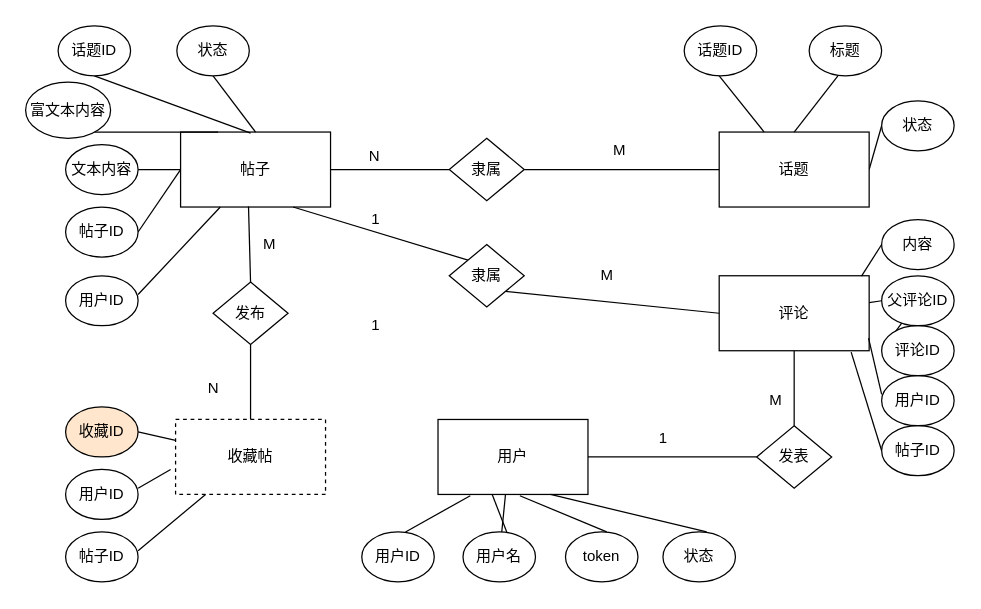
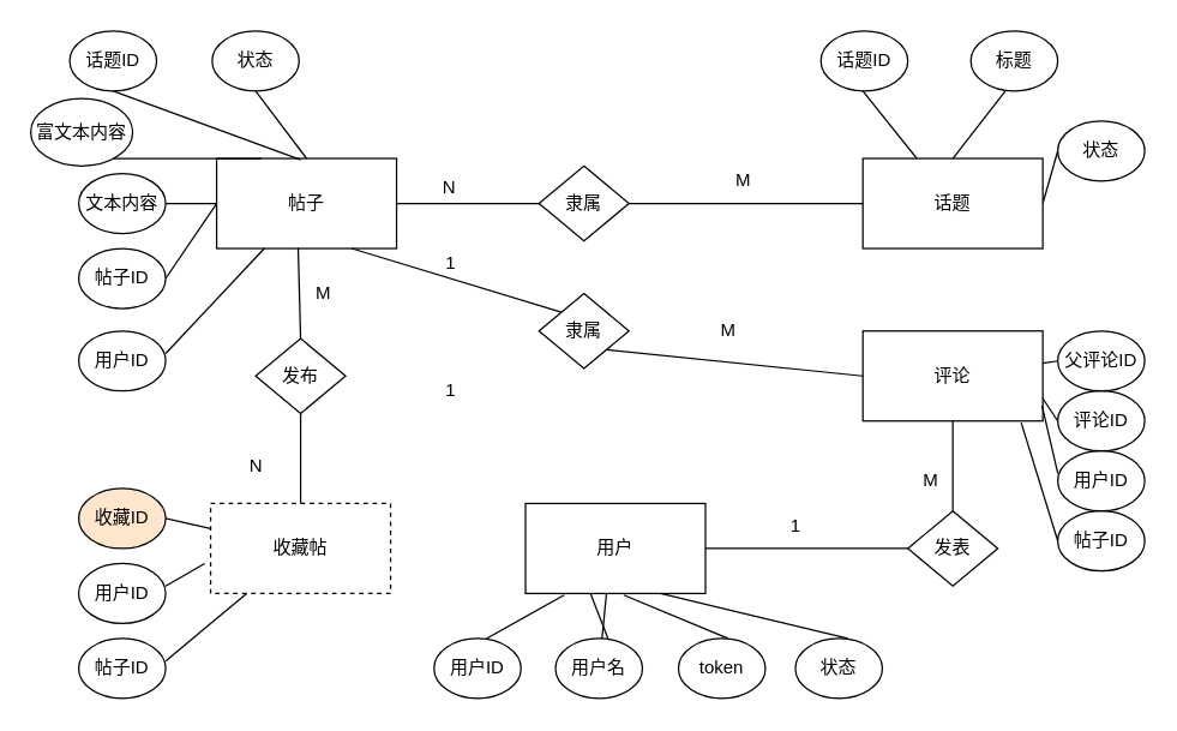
  <mxCell id="0" />
  <mxCell id="1" parent="0" />
  <mxCell id="2" style="rounded=0;orthogonalLoop=1;jettySize=auto;html=1;exitX=0.5;exitY=0;exitDx=0;exitDy=0;endArrow=none;endFill=0;" parent="1" source="4" target="56" edge="1"><mxGeometry relative="1" as="geometry" /></mxCell>
  <mxCell id="3" style="edgeStyle=none;rounded=0;orthogonalLoop=1;jettySize=auto;html=1;exitX=1;exitY=0.5;exitDx=0;exitDy=0;entryX=0;entryY=0.5;entryDx=0;entryDy=0;endArrow=none;endFill=0;" parent="1" source="4" target="20" edge="1"><mxGeometry relative="1" as="geometry" /></mxCell>
  <mxCell id="4" value="用户" style="rounded=0;whiteSpace=wrap;html=1;" parent="1" vertex="1"><mxGeometry x="350" y="335" width="120" height="60" as="geometry" /></mxCell>
  <mxCell id="5" style="edgeStyle=none;rounded=0;orthogonalLoop=1;jettySize=auto;html=1;exitX=1;exitY=0.5;exitDx=0;exitDy=0;entryX=0;entryY=0.5;entryDx=0;entryDy=0;endArrow=none;endFill=0;" parent="1" source="6" target="16" edge="1"><mxGeometry relative="1" as="geometry" /></mxCell>
  <mxCell id="6" value="帖子" style="rounded=0;whiteSpace=wrap;html=1;" parent="1" vertex="1"><mxGeometry x="144" y="105" width="120" height="60" as="geometry" /></mxCell>
  <mxCell id="7" value="收藏帖" style="rounded=0;whiteSpace=wrap;html=1;dashed=1;" parent="1" vertex="1"><mxGeometry x="140" y="335" width="120" height="60" as="geometry" /></mxCell>
  <mxCell id="8" style="edgeStyle=none;rounded=0;orthogonalLoop=1;jettySize=auto;html=1;exitX=1;exitY=0.5;exitDx=0;exitDy=0;entryX=0;entryY=0.5;entryDx=0;entryDy=0;endArrow=none;endFill=0;" parent="1" source="9" edge="1"><mxGeometry relative="1" as="geometry"><mxPoint x="705" y="100" as="targetPoint" /></mxGeometry></mxCell>
  <mxCell id="9" value="话题" style="rounded=0;whiteSpace=wrap;html=1;" parent="1" vertex="1"><mxGeometry x="575" y="105" width="120" height="60" as="geometry" /></mxCell>
  <mxCell id="10" style="edgeStyle=none;rounded=0;orthogonalLoop=1;jettySize=auto;html=1;exitX=0.5;exitY=0;exitDx=0;exitDy=0;entryX=0.453;entryY=0.994;entryDx=0;entryDy=0;entryPerimeter=0;endArrow=none;endFill=0;" parent="1" source="12" target="6" edge="1"><mxGeometry relative="1" as="geometry" /></mxCell>
  <mxCell id="11" style="edgeStyle=none;rounded=0;orthogonalLoop=1;jettySize=auto;html=1;exitX=0.5;exitY=1;exitDx=0;exitDy=0;endArrow=none;endFill=0;" parent="1" source="12" target="7" edge="1"><mxGeometry relative="1" as="geometry" /></mxCell>
  <mxCell id="12" value="发布" style="rhombus;whiteSpace=wrap;html=1;" parent="1" vertex="1"><mxGeometry x="170" y="225" width="60" height="50" as="geometry" /></mxCell>
  <mxCell id="13" value="1" style="text;html=1;align=center;verticalAlign=middle;resizable=0;points=[];autosize=1;strokeColor=none;fillColor=none;" parent="1" vertex="1"><mxGeometry x="290" y="250" width="20" height="20" as="geometry" /></mxCell>
  <mxCell id="14" value="M" style="text;html=1;align=center;verticalAlign=middle;resizable=0;points=[];autosize=1;strokeColor=none;fillColor=none;" parent="1" vertex="1"><mxGeometry x="200" y="185" width="30" height="20" as="geometry" /></mxCell>
  <mxCell id="15" style="edgeStyle=none;rounded=0;orthogonalLoop=1;jettySize=auto;html=1;exitX=1;exitY=0.5;exitDx=0;exitDy=0;entryX=0;entryY=0.5;entryDx=0;entryDy=0;endArrow=none;endFill=0;" parent="1" source="16" target="9" edge="1"><mxGeometry relative="1" as="geometry" /></mxCell>
  <mxCell id="16" value="隶属" style="rhombus;whiteSpace=wrap;html=1;" parent="1" vertex="1"><mxGeometry x="359" y="110" width="60" height="50" as="geometry" /></mxCell>
  <mxCell id="17" value="N" style="text;html=1;align=center;verticalAlign=middle;resizable=0;points=[];autosize=1;strokeColor=none;fillColor=none;" parent="1" vertex="1"><mxGeometry x="289" y="115" width="20" height="20" as="geometry" /></mxCell>
  <mxCell id="18" value="M" style="text;html=1;align=center;verticalAlign=middle;resizable=0;points=[];autosize=1;strokeColor=none;fillColor=none;" parent="1" vertex="1"><mxGeometry x="480" y="110" width="30" height="20" as="geometry" /></mxCell>
  <mxCell id="19" value="" style="edgeStyle=none;rounded=0;orthogonalLoop=1;jettySize=auto;html=1;endArrow=none;endFill=0;" parent="1" source="20" target="21" edge="1"><mxGeometry relative="1" as="geometry" /></mxCell>
  <mxCell id="20" value="发表" style="rhombus;whiteSpace=wrap;html=1;" parent="1" vertex="1"><mxGeometry x="605" y="340" width="60" height="50" as="geometry" /></mxCell>
  <mxCell id="21" value="评论" style="rounded=0;whiteSpace=wrap;html=1;" parent="1" vertex="1"><mxGeometry x="575" y="220" width="120" height="60" as="geometry" /></mxCell>
  <mxCell id="22" value="M" style="text;html=1;align=center;verticalAlign=middle;resizable=0;points=[];autosize=1;strokeColor=none;fillColor=none;" parent="1" vertex="1"><mxGeometry x="605" y="310" width="30" height="20" as="geometry" /></mxCell>
  <mxCell id="23" style="edgeStyle=none;rounded=0;orthogonalLoop=1;jettySize=auto;html=1;exitX=1;exitY=1;exitDx=0;exitDy=0;entryX=0;entryY=0.5;entryDx=0;entryDy=0;endArrow=none;endFill=0;" parent="1" source="25" target="21" edge="1"><mxGeometry relative="1" as="geometry" /></mxCell>
  <mxCell id="24" style="edgeStyle=none;rounded=0;orthogonalLoop=1;jettySize=auto;html=1;exitX=0;exitY=0;exitDx=0;exitDy=0;entryX=0.75;entryY=1;entryDx=0;entryDy=0;endArrow=none;endFill=0;" parent="1" source="25" target="6" edge="1"><mxGeometry relative="1" as="geometry" /></mxCell>
  <mxCell id="25" value="隶属" style="rhombus;whiteSpace=wrap;html=1;" parent="1" vertex="1"><mxGeometry x="359" y="195" width="60" height="50" as="geometry" /></mxCell>
  <mxCell id="26" value="1" style="text;html=1;align=center;verticalAlign=middle;resizable=0;points=[];autosize=1;strokeColor=none;fillColor=none;" parent="1" vertex="1"><mxGeometry x="290" y="165" width="20" height="20" as="geometry" /></mxCell>
  <mxCell id="27" value="M" style="text;html=1;align=center;verticalAlign=middle;resizable=0;points=[];autosize=1;strokeColor=none;fillColor=none;" parent="1" vertex="1"><mxGeometry x="470" y="210" width="30" height="20" as="geometry" /></mxCell>
  <mxCell id="28" style="edgeStyle=none;rounded=0;orthogonalLoop=1;jettySize=auto;html=1;exitX=0.5;exitY=0;exitDx=0;exitDy=0;entryX=0.215;entryY=1.017;entryDx=0;entryDy=0;entryPerimeter=0;endArrow=none;endFill=0;" parent="1" target="4" edge="1"><mxGeometry relative="1" as="geometry"><mxPoint x="324" y="425" as="sourcePoint" /></mxGeometry></mxCell>
  <mxCell id="29" style="edgeStyle=none;rounded=0;orthogonalLoop=1;jettySize=auto;html=1;exitX=0.5;exitY=0;exitDx=0;exitDy=0;entryX=0.362;entryY=1.005;entryDx=0;entryDy=0;entryPerimeter=0;endArrow=none;endFill=0;" parent="1" target="4" edge="1"><mxGeometry relative="1" as="geometry"><mxPoint x="405" y="425" as="sourcePoint" /></mxGeometry></mxCell>
  <mxCell id="30" style="edgeStyle=none;rounded=0;orthogonalLoop=1;jettySize=auto;html=1;exitX=0.5;exitY=0;exitDx=0;exitDy=0;entryX=0.546;entryY=1.017;entryDx=0;entryDy=0;entryPerimeter=0;endArrow=none;endFill=0;" parent="1" target="4" edge="1"><mxGeometry relative="1" as="geometry"><mxPoint x="485" y="425" as="sourcePoint" /></mxGeometry></mxCell>
  <mxCell id="31" style="edgeStyle=none;rounded=0;orthogonalLoop=1;jettySize=auto;html=1;exitX=0.5;exitY=0;exitDx=0;exitDy=0;entryX=0.75;entryY=1;entryDx=0;entryDy=0;endArrow=none;endFill=0;" parent="1" target="4" edge="1"><mxGeometry relative="1" as="geometry"><mxPoint x="565" y="425" as="sourcePoint" /></mxGeometry></mxCell>
  <mxCell id="32" style="edgeStyle=none;rounded=0;orthogonalLoop=1;jettySize=auto;html=1;exitX=1;exitY=0.5;exitDx=0;exitDy=0;endArrow=none;endFill=0;" parent="1" target="7" edge="1"><mxGeometry relative="1" as="geometry"><mxPoint x="110" y="440" as="sourcePoint" /></mxGeometry></mxCell>
  <mxCell id="33" style="edgeStyle=none;rounded=0;orthogonalLoop=1;jettySize=auto;html=1;exitX=1;exitY=0.5;exitDx=0;exitDy=0;entryX=-0.033;entryY=0.667;entryDx=0;entryDy=0;entryPerimeter=0;endArrow=none;endFill=0;" parent="1" target="7" edge="1"><mxGeometry relative="1" as="geometry"><mxPoint x="110" y="390" as="sourcePoint" /></mxGeometry></mxCell>
  <mxCell id="34" style="edgeStyle=none;rounded=0;orthogonalLoop=1;jettySize=auto;html=1;exitX=1;exitY=0.5;exitDx=0;exitDy=0;endArrow=none;endFill=0;" parent="1" target="7" edge="1"><mxGeometry relative="1" as="geometry"><mxPoint x="110" y="345" as="sourcePoint" /></mxGeometry></mxCell>
  <mxCell id="35" style="edgeStyle=none;rounded=0;orthogonalLoop=1;jettySize=auto;html=1;exitX=1;exitY=0.5;exitDx=0;exitDy=0;endArrow=none;endFill=0;" parent="1" target="6" edge="1"><mxGeometry relative="1" as="geometry"><mxPoint x="110" y="235" as="sourcePoint" /></mxGeometry></mxCell>
  <mxCell id="36" style="edgeStyle=none;rounded=0;orthogonalLoop=1;jettySize=auto;html=1;exitX=1;exitY=0.5;exitDx=0;exitDy=0;entryX=0;entryY=0.5;entryDx=0;entryDy=0;endArrow=none;endFill=0;" parent="1" target="6" edge="1"><mxGeometry relative="1" as="geometry"><mxPoint x="110" y="185" as="sourcePoint" /></mxGeometry></mxCell>
  <mxCell id="37" style="edgeStyle=none;rounded=0;orthogonalLoop=1;jettySize=auto;html=1;exitX=1;exitY=0.5;exitDx=0;exitDy=0;endArrow=none;endFill=0;" parent="1" target="6" edge="1"><mxGeometry relative="1" as="geometry"><mxPoint x="110" y="135" as="sourcePoint" /></mxGeometry></mxCell>
  <mxCell id="38" style="edgeStyle=none;rounded=0;orthogonalLoop=1;jettySize=auto;html=1;exitX=0.5;exitY=1;exitDx=0;exitDy=0;entryX=0.25;entryY=0;entryDx=0;entryDy=0;endArrow=none;endFill=0;" parent="1" target="6" edge="1"><mxGeometry relative="1" as="geometry"><mxPoint x="75" y="105" as="sourcePoint" /></mxGeometry></mxCell>
  <mxCell id="39" style="edgeStyle=none;rounded=0;orthogonalLoop=1;jettySize=auto;html=1;exitX=0.5;exitY=1;exitDx=0;exitDy=0;entryX=0.467;entryY=0.015;entryDx=0;entryDy=0;entryPerimeter=0;endArrow=none;endFill=0;" parent="1" target="6" edge="1"><mxGeometry relative="1" as="geometry"><mxPoint x="75" y="60" as="sourcePoint" /></mxGeometry></mxCell>
  <mxCell id="40" style="edgeStyle=none;rounded=0;orthogonalLoop=1;jettySize=auto;html=1;exitX=0.5;exitY=1;exitDx=0;exitDy=0;entryX=0.5;entryY=0;entryDx=0;entryDy=0;endArrow=none;endFill=0;" parent="1" target="6" edge="1"><mxGeometry relative="1" as="geometry"><mxPoint x="170" y="60" as="sourcePoint" /></mxGeometry></mxCell>
  <mxCell id="41" style="edgeStyle=none;rounded=0;orthogonalLoop=1;jettySize=auto;html=1;exitX=0.5;exitY=1;exitDx=0;exitDy=0;entryX=0.5;entryY=0;entryDx=0;entryDy=0;endArrow=none;endFill=0;" parent="1" target="9" edge="1"><mxGeometry relative="1" as="geometry"><mxPoint x="670" y="60" as="sourcePoint" /></mxGeometry></mxCell>
  <mxCell id="42" style="edgeStyle=none;rounded=0;orthogonalLoop=1;jettySize=auto;html=1;exitX=0.5;exitY=1;exitDx=0;exitDy=0;endArrow=none;endFill=0;" parent="1" target="9" edge="1"><mxGeometry relative="1" as="geometry"><mxPoint x="575" y="60" as="sourcePoint" /></mxGeometry></mxCell>
  <mxCell id="43" style="edgeStyle=none;rounded=0;orthogonalLoop=1;jettySize=auto;html=1;exitX=0;exitY=0.5;exitDx=0;exitDy=0;entryX=0.996;entryY=0.831;entryDx=0;entryDy=0;entryPerimeter=0;endArrow=none;endFill=0;" parent="1" target="21" edge="1"><mxGeometry relative="1" as="geometry"><mxPoint x="705" y="315" as="sourcePoint" /></mxGeometry></mxCell>
  <mxCell id="44" value="N" style="text;html=1;align=center;verticalAlign=middle;resizable=0;points=[];autosize=1;strokeColor=none;fillColor=none;" parent="1" vertex="1"><mxGeometry x="160" y="300" width="20" height="20" as="geometry" /></mxCell>
  <mxCell id="45" value="1" style="text;html=1;align=center;verticalAlign=middle;resizable=0;points=[];autosize=1;strokeColor=none;fillColor=none;" parent="1" vertex="1"><mxGeometry x="520" y="340" width="20" height="20" as="geometry" /></mxCell>
  <mxCell id="46" value="话题ID" style="ellipse;whiteSpace=wrap;html=1;" parent="1" vertex="1"><mxGeometry x="46" y="20" width="58" height="40" as="geometry" /></mxCell>
  <mxCell id="47" value="状态" style="ellipse;whiteSpace=wrap;html=1;" parent="1" vertex="1"><mxGeometry x="141" y="20" width="58" height="40" as="geometry" /></mxCell>
  <mxCell id="48" value="富文本内容" style="ellipse;whiteSpace=wrap;html=1;" vertex="1" parent="1"><mxGeometry x="20" y="65" width="68" height="45" as="geometry" /></mxCell>
  <mxCell id="49" value="文本内容&lt;span style=&quot;color: rgba(0 , 0 , 0 , 0) ; font-family: monospace ; font-size: 0px&quot;&gt;%3CmxGraphModel%3E%3Croot%3E%3CmxCell%20id%3D%220%22%2F%3E%3CmxCell%20id%3D%221%22%20parent%3D%220%22%2F%3E%3CmxCell%20id%3D%222%22%20value%3D%22%E8%AF%9D%E9%A2%98ID%22%20style%3D%22ellipse%3BwhiteSpace%3Dwrap%3Bhtml%3D1%3B%22%20vertex%3D%221%22%20parent%3D%221%22%3E%3CmxGeometry%20x%3D%22316%22%20y%3D%22485%22%20width%3D%2258%22%20height%3D%2240%22%20as%3D%22geometry%22%2F%3E%3C%2FmxCell%3E%3C%2Froot%3E%3C%2FmxGraphModel%3E&lt;/span&gt;" style="ellipse;whiteSpace=wrap;html=1;" vertex="1" parent="1"><mxGeometry x="52" y="115" width="58" height="40" as="geometry" /></mxCell>
  <mxCell id="50" value="帖子ID" style="ellipse;whiteSpace=wrap;html=1;" vertex="1" parent="1"><mxGeometry x="52" y="165" width="58" height="40" as="geometry" /></mxCell>
  <mxCell id="51" value="用户ID" style="ellipse;whiteSpace=wrap;html=1;" vertex="1" parent="1"><mxGeometry x="52" y="220" width="58" height="40" as="geometry" /></mxCell>
  <mxCell id="52" value="收藏ID" style="ellipse;whiteSpace=wrap;html=1;fillColor=#ffe6cc;" vertex="1" parent="1"><mxGeometry x="52" y="325" width="58" height="40" as="geometry" /></mxCell>
  <mxCell id="53" value="用户ID" style="ellipse;whiteSpace=wrap;html=1;" vertex="1" parent="1"><mxGeometry x="52" y="375" width="58" height="40" as="geometry" /></mxCell>
  <mxCell id="54" value="帖子ID" style="ellipse;whiteSpace=wrap;html=1;" vertex="1" parent="1"><mxGeometry x="52" y="425" width="58" height="40" as="geometry" /></mxCell>
  <mxCell id="55" value="用户ID" style="ellipse;whiteSpace=wrap;html=1;" vertex="1" parent="1"><mxGeometry x="289" y="425" width="58" height="40" as="geometry" /></mxCell>
  <mxCell id="56" value="用户名" style="ellipse;whiteSpace=wrap;html=1;" vertex="1" parent="1"><mxGeometry x="370" y="425" width="58" height="40" as="geometry" /></mxCell>
  <mxCell id="57" value="token" style="ellipse;whiteSpace=wrap;html=1;" vertex="1" parent="1"><mxGeometry x="452" y="425" width="58" height="40" as="geometry" /></mxCell>
  <mxCell id="58" value="状态" style="ellipse;whiteSpace=wrap;html=1;" vertex="1" parent="1"><mxGeometry x="530" y="425" width="58" height="40" as="geometry" /></mxCell>
  <mxCell id="59" style="rounded=0;orthogonalLoop=1;jettySize=auto;html=1;exitX=0;exitY=0.5;exitDx=0;exitDy=0;entryX=0.88;entryY=1.018;entryDx=0;entryDy=0;entryPerimeter=0;endArrow=none;endFill=0;" edge="1" parent="1" source="60" target="21"><mxGeometry relative="1" as="geometry" /></mxCell>
  <mxCell id="60" value="帖子ID" style="ellipse;whiteSpace=wrap;html=1;" vertex="1" parent="1"><mxGeometry x="705" y="340" width="58" height="40" as="geometry" /></mxCell>
  <mxCell id="61" value="用户ID" style="ellipse;whiteSpace=wrap;html=1;" vertex="1" parent="1"><mxGeometry x="705" y="300" width="58" height="40" as="geometry" /></mxCell>
- <mxCell id="62" style="edgeStyle=none;rounded=0;orthogonalLoop=1;jettySize=auto;html=1;exitX=0;exitY=0.5;exitDx=0;exitDy=0;endArrow=none;endFill=0;" edge="1" parent="1" source="63" target="65"><mxGeometry relative="1" as="geometry" /></mxCell>
+ <mxCell id="62" style="edgeStyle=none;rounded=0;orthogonalLoop=1;jettySize=auto;html=1;exitX=0;exitY=0.5;exitDx=0;exitDy=0;entryX=1;entryY=0.75;entryDx=0;entryDy=0;endArrow=none;endFill=0;" edge="1" parent="1" source="63" target="21"><mxGeometry relative="1" as="geometry" /></mxCell>
  <mxCell id="63" value="评论ID" style="ellipse;whiteSpace=wrap;html=1;" vertex="1" parent="1"><mxGeometry x="705" y="260" width="58" height="40" as="geometry" /></mxCell>
  <mxCell id="64" style="edgeStyle=none;rounded=0;orthogonalLoop=1;jettySize=auto;html=1;exitX=0;exitY=0.5;exitDx=0;exitDy=0;endArrow=none;endFill=0;" edge="1" parent="1" source="65" target="21"><mxGeometry relative="1" as="geometry" /></mxCell>
  <mxCell id="65" value="父评论ID" style="ellipse;whiteSpace=wrap;html=1;" vertex="1" parent="1"><mxGeometry x="705" y="220" width="58" height="40" as="geometry" /></mxCell>
- <mxCell id="66" style="edgeStyle=none;rounded=0;orthogonalLoop=1;jettySize=auto;html=1;exitX=0;exitY=0.5;exitDx=0;exitDy=0;entryX=0.949;entryY=0.006;entryDx=0;entryDy=0;entryPerimeter=0;endArrow=none;endFill=0;" edge="1" parent="1" source="67" target="21"><mxGeometry relative="1" as="geometry" /></mxCell>
- <mxCell id="67" value="内容" style="ellipse;whiteSpace=wrap;html=1;" vertex="1" parent="1"><mxGeometry x="705" y="175" width="58" height="40" as="geometry" /></mxCell>
  <mxCell id="68" value="状态" style="ellipse;whiteSpace=wrap;html=1;" vertex="1" parent="1"><mxGeometry x="705" y="80" width="58" height="40" as="geometry" /></mxCell>
  <mxCell id="69" value="标题" style="ellipse;whiteSpace=wrap;html=1;" vertex="1" parent="1"><mxGeometry x="647" y="20" width="58" height="40" as="geometry" /></mxCell>
  <mxCell id="70" value="话题ID" style="ellipse;whiteSpace=wrap;html=1;" vertex="1" parent="1"><mxGeometry x="547" y="20" width="58" height="40" as="geometry" /></mxCell>
